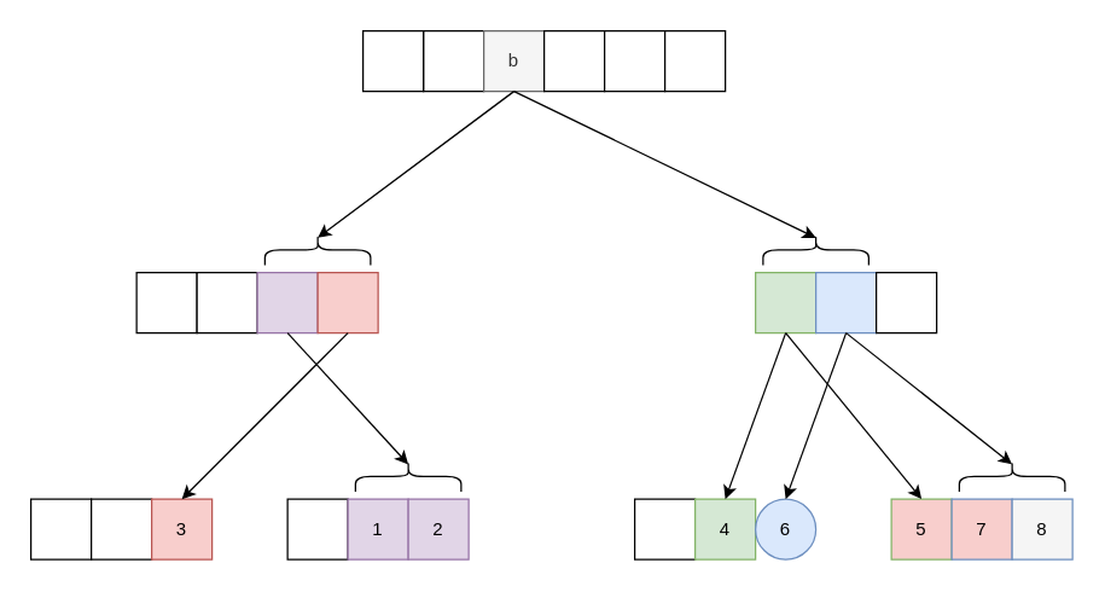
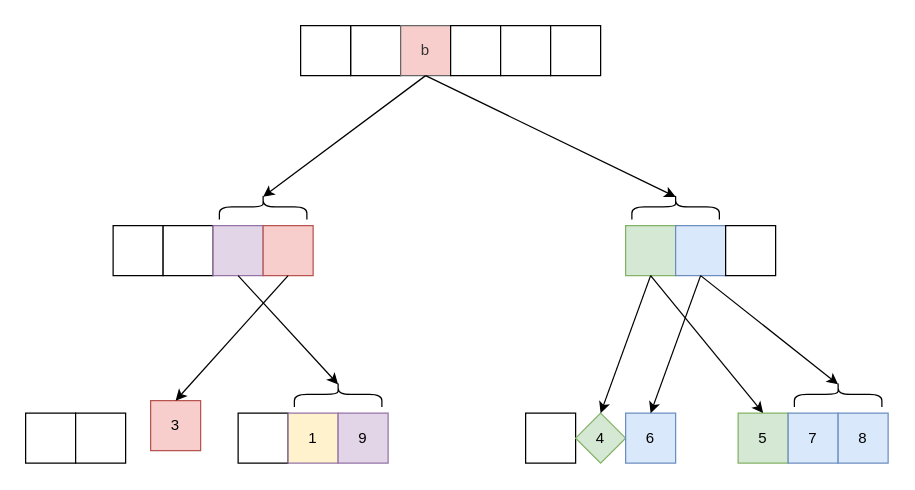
  <mxCell id="0" />
  <mxCell id="1" parent="0" />
  <mxCell id="2" value="" style="rounded=0;whiteSpace=wrap;html=1;" vertex="1" parent="1"><mxGeometry x="280" y="20" width="40" height="40" as="geometry" /></mxCell>
- <mxCell id="3" value="b" style="rounded=0;whiteSpace=wrap;html=1;fillColor=#f5f5f5;strokeColor=#666666;fontColor=#333333;" vertex="1" parent="1"><mxGeometry x="320" y="20" width="40" height="40" as="geometry" /></mxCell>
+ <mxCell id="3" value="b" style="rounded=0;whiteSpace=wrap;html=1;fillColor=#f8cecc;strokeColor=#666666;fontColor=#333333;" vertex="1" parent="1"><mxGeometry x="320" y="20" width="40" height="40" as="geometry" /></mxCell>
  <mxCell id="4" value="" style="rounded=0;whiteSpace=wrap;html=1;" vertex="1" parent="1"><mxGeometry x="360" y="20" width="40" height="40" as="geometry" /></mxCell>
  <mxCell id="5" value="" style="rounded=0;whiteSpace=wrap;html=1;" vertex="1" parent="1"><mxGeometry x="400" y="20" width="40" height="40" as="geometry" /></mxCell>
  <mxCell id="6" value="" style="rounded=0;whiteSpace=wrap;html=1;" vertex="1" parent="1"><mxGeometry x="240" y="20" width="40" height="40" as="geometry" /></mxCell>
  <mxCell id="7" value="" style="rounded=0;whiteSpace=wrap;html=1;" vertex="1" parent="1"><mxGeometry x="440" y="20" width="40" height="40" as="geometry" /></mxCell>
  <mxCell id="8" value="" style="rounded=0;whiteSpace=wrap;html=1;" vertex="1" parent="1"><mxGeometry x="90" y="180" width="40" height="40" as="geometry" /></mxCell>
  <mxCell id="9" value="" style="rounded=0;whiteSpace=wrap;html=1;" vertex="1" parent="1"><mxGeometry x="130" y="180" width="40" height="40" as="geometry" /></mxCell>
  <mxCell id="10" value="" style="rounded=0;whiteSpace=wrap;html=1;fillColor=#e1d5e7;strokeColor=#9673a6;" vertex="1" parent="1"><mxGeometry x="170" y="180" width="40" height="40" as="geometry" /></mxCell>
  <mxCell id="11" value="" style="rounded=0;whiteSpace=wrap;html=1;fillColor=#f8cecc;strokeColor=#b85450;" vertex="1" parent="1"><mxGeometry x="210" y="180" width="40" height="40" as="geometry" /></mxCell>
  <mxCell id="12" value="" style="rounded=0;whiteSpace=wrap;html=1;fillColor=#d5e8d4;strokeColor=#82b366;" vertex="1" parent="1"><mxGeometry x="500" y="180" width="40" height="40" as="geometry" /></mxCell>
  <mxCell id="13" value="" style="rounded=0;whiteSpace=wrap;html=1;fillColor=#dae8fc;strokeColor=#6c8ebf;" vertex="1" parent="1"><mxGeometry x="540" y="180" width="40" height="40" as="geometry" /></mxCell>
  <mxCell id="14" value="" style="rounded=0;whiteSpace=wrap;html=1;" vertex="1" parent="1"><mxGeometry x="580" y="180" width="40" height="40" as="geometry" /></mxCell>
  <mxCell id="15" value="" style="rounded=0;whiteSpace=wrap;html=1;" vertex="1" parent="1"><mxGeometry x="20" y="330" width="40" height="40" as="geometry" /></mxCell>
  <mxCell id="16" value="" style="rounded=0;whiteSpace=wrap;html=1;" vertex="1" parent="1"><mxGeometry x="60" y="330" width="40" height="40" as="geometry" /></mxCell>
- <mxCell id="17" value="3" style="rounded=0;whiteSpace=wrap;html=1;fillColor=#f8cecc;strokeColor=#b85450;" vertex="1" parent="1"><mxGeometry x="100" y="330" width="40" height="40" as="geometry" /></mxCell>
+ <mxCell id="17" value="3" style="rounded=0;whiteSpace=wrap;html=1;fillColor=#f8cecc;strokeColor=#b85450;" vertex="1" parent="1"><mxGeometry x="120" y="320" width="40" height="40" as="geometry" /></mxCell>
  <mxCell id="18" value="" style="rounded=0;whiteSpace=wrap;html=1;" vertex="1" parent="1"><mxGeometry x="190" y="330" width="40" height="40" as="geometry" /></mxCell>
- <mxCell id="19" value="1" style="rounded=0;whiteSpace=wrap;html=1;fillColor=#e1d5e7;strokeColor=#9673a6;" vertex="1" parent="1"><mxGeometry x="230" y="330" width="40" height="40" as="geometry" /></mxCell>
- <mxCell id="20" value="2" style="rounded=0;whiteSpace=wrap;html=1;fillColor=#e1d5e7;strokeColor=#9673a6;" vertex="1" parent="1"><mxGeometry x="270" y="330" width="40" height="40" as="geometry" /></mxCell>
+ <mxCell id="19" value="1" style="rounded=0;whiteSpace=wrap;html=1;fillColor=#fff2cc;strokeColor=#9673a6;" vertex="1" parent="1"><mxGeometry x="230" y="330" width="40" height="40" as="geometry" /></mxCell>
+ <mxCell id="20" value="9" style="rounded=0;whiteSpace=wrap;html=1;fillColor=#e1d5e7;strokeColor=#9673a6;" vertex="1" parent="1"><mxGeometry x="270" y="330" width="40" height="40" as="geometry" /></mxCell>
  <mxCell id="21" value="" style="rounded=0;whiteSpace=wrap;html=1;" vertex="1" parent="1"><mxGeometry x="420" y="330" width="40" height="40" as="geometry" /></mxCell>
- <mxCell id="22" value="4" style="rounded=0;whiteSpace=wrap;html=1;fillColor=#d5e8d4;strokeColor=#82b366;" vertex="1" parent="1"><mxGeometry x="460" y="330" width="40" height="40" as="geometry" /></mxCell>
- <mxCell id="23" value="6" style="ellipse;whiteSpace=wrap;html=1;fillColor=#dae8fc;strokeColor=#6c8ebf;" vertex="1" parent="1"><mxGeometry x="500" y="330" width="40" height="40" as="geometry" /></mxCell>
- <mxCell id="24" value="5" style="rounded=0;whiteSpace=wrap;html=1;fillColor=#f8cecc;strokeColor=#82b366;" vertex="1" parent="1"><mxGeometry x="590" y="330" width="40" height="40" as="geometry" /></mxCell>
- <mxCell id="25" value="7" style="rounded=0;whiteSpace=wrap;html=1;fillColor=#f8cecc;strokeColor=#6c8ebf;" vertex="1" parent="1"><mxGeometry x="630" y="330" width="40" height="40" as="geometry" /></mxCell>
- <mxCell id="26" value="8" style="rounded=0;whiteSpace=wrap;html=1;fillColor=#f5f5f5;strokeColor=#6c8ebf;" vertex="1" parent="1"><mxGeometry x="670" y="330" width="40" height="40" as="geometry" /></mxCell>
+ <mxCell id="22" value="4" style="rhombus;whiteSpace=wrap;html=1;fillColor=#d5e8d4;strokeColor=#82b366;" vertex="1" parent="1"><mxGeometry x="460" y="330" width="40" height="40" as="geometry" /></mxCell>
+ <mxCell id="23" value="6" style="rounded=0;whiteSpace=wrap;html=1;fillColor=#dae8fc;strokeColor=#6c8ebf;" vertex="1" parent="1"><mxGeometry x="500" y="330" width="40" height="40" as="geometry" /></mxCell>
+ <mxCell id="24" value="5" style="rounded=0;whiteSpace=wrap;html=1;fillColor=#d5e8d4;strokeColor=#82b366;" vertex="1" parent="1"><mxGeometry x="590" y="330" width="40" height="40" as="geometry" /></mxCell>
+ <mxCell id="25" value="7" style="rounded=0;whiteSpace=wrap;html=1;fillColor=#dae8fc;strokeColor=#6c8ebf;" vertex="1" parent="1"><mxGeometry x="630" y="330" width="40" height="40" as="geometry" /></mxCell>
+ <mxCell id="26" value="8" style="rounded=0;whiteSpace=wrap;html=1;fillColor=#dae8fc;strokeColor=#6c8ebf;" vertex="1" parent="1"><mxGeometry x="670" y="330" width="40" height="40" as="geometry" /></mxCell>
  <mxCell id="27" value="" style="shape=curlyBracket;whiteSpace=wrap;html=1;rounded=1;rotation=90;" vertex="1" parent="1"><mxGeometry x="200" y="130" width="20" height="70" as="geometry" /></mxCell>
  <mxCell id="28" value="" style="shape=curlyBracket;whiteSpace=wrap;html=1;rounded=1;rotation=90;" vertex="1" parent="1"><mxGeometry x="530" y="130" width="20" height="70" as="geometry" /></mxCell>
  <mxCell id="29" value="" style="shape=curlyBracket;whiteSpace=wrap;html=1;rounded=1;rotation=90;" vertex="1" parent="1"><mxGeometry x="260" y="280" width="20" height="70" as="geometry" /></mxCell>
  <mxCell id="30" value="" style="shape=curlyBracket;whiteSpace=wrap;html=1;rounded=1;rotation=90;" vertex="1" parent="1"><mxGeometry x="660" y="280" width="20" height="70" as="geometry" /></mxCell>
  <mxCell id="31" value="" style="endArrow=classic;html=1;exitX=0.5;exitY=1;exitDx=0;exitDy=0;entryX=0.1;entryY=0.5;entryDx=0;entryDy=0;entryPerimeter=0;" edge="1" parent="1" source="3" target="27"><mxGeometry width="50" height="50" relative="1" as="geometry"><mxPoint x="330" y="260" as="sourcePoint" /><mxPoint x="380" y="210" as="targetPoint" /></mxGeometry></mxCell>
  <mxCell id="32" value="" style="endArrow=classic;html=1;entryX=0.1;entryY=0.5;entryDx=0;entryDy=0;entryPerimeter=0;" edge="1" parent="1" target="28"><mxGeometry width="50" height="50" relative="1" as="geometry"><mxPoint x="340" y="60" as="sourcePoint" /><mxPoint x="380" y="210" as="targetPoint" /></mxGeometry></mxCell>
  <mxCell id="33" value="" style="endArrow=classic;html=1;exitX=0.5;exitY=1;exitDx=0;exitDy=0;entryX=0.1;entryY=0.5;entryDx=0;entryDy=0;entryPerimeter=0;" edge="1" parent="1" source="10" target="29"><mxGeometry width="50" height="50" relative="1" as="geometry"><mxPoint x="330" y="260" as="sourcePoint" /><mxPoint x="380" y="210" as="targetPoint" /></mxGeometry></mxCell>
  <mxCell id="34" value="" style="endArrow=classic;html=1;exitX=0.5;exitY=1;exitDx=0;exitDy=0;entryX=0.5;entryY=0;entryDx=0;entryDy=0;" edge="1" parent="1" source="11" target="17"><mxGeometry width="50" height="50" relative="1" as="geometry"><mxPoint x="330" y="260" as="sourcePoint" /><mxPoint x="380" y="210" as="targetPoint" /></mxGeometry></mxCell>
  <mxCell id="35" value="" style="endArrow=classic;html=1;exitX=0.5;exitY=1;exitDx=0;exitDy=0;entryX=0.5;entryY=0;entryDx=0;entryDy=0;" edge="1" parent="1" source="12" target="22"><mxGeometry width="50" height="50" relative="1" as="geometry"><mxPoint x="330" y="260" as="sourcePoint" /><mxPoint x="380" y="210" as="targetPoint" /></mxGeometry></mxCell>
  <mxCell id="36" value="" style="endArrow=classic;html=1;exitX=0.5;exitY=1;exitDx=0;exitDy=0;entryX=0.1;entryY=0.5;entryDx=0;entryDy=0;entryPerimeter=0;" edge="1" parent="1" source="13" target="30"><mxGeometry width="50" height="50" relative="1" as="geometry"><mxPoint x="330" y="260" as="sourcePoint" /><mxPoint x="380" y="210" as="targetPoint" /></mxGeometry></mxCell>
  <mxCell id="37" value="" style="endArrow=classic;html=1;exitX=0.5;exitY=1;exitDx=0;exitDy=0;entryX=0.5;entryY=0;entryDx=0;entryDy=0;" edge="1" parent="1" source="12" target="24"><mxGeometry width="50" height="50" relative="1" as="geometry"><mxPoint x="330" y="260" as="sourcePoint" /><mxPoint x="380" y="210" as="targetPoint" /></mxGeometry></mxCell>
  <mxCell id="38" value="" style="endArrow=classic;html=1;exitX=0.5;exitY=1;exitDx=0;exitDy=0;entryX=0.5;entryY=0;entryDx=0;entryDy=0;" edge="1" parent="1" source="13" target="23"><mxGeometry width="50" height="50" relative="1" as="geometry"><mxPoint x="330" y="260" as="sourcePoint" /><mxPoint x="380" y="210" as="targetPoint" /></mxGeometry></mxCell>
